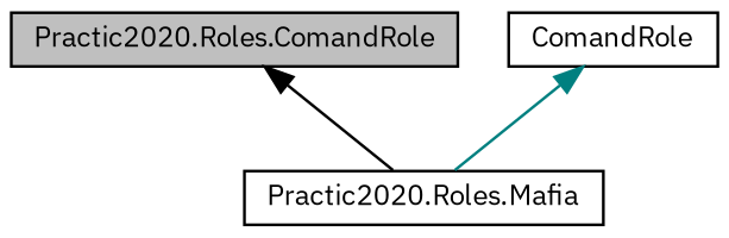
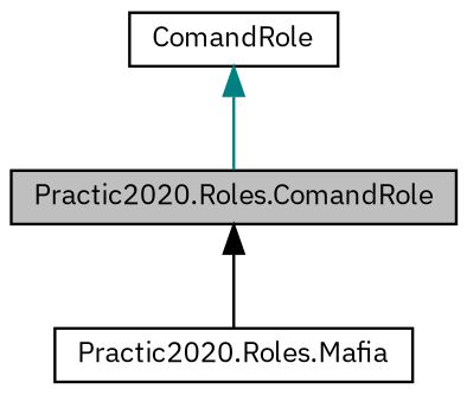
  digraph {
    fontname="IBM Plex Sans"
    node [color=black fillcolor=white fontname="IBM Plex Sans" fontsize=10 shape=record style=filled]
    edge [dir=back fontname="IBM Plex Sans" fontsize=10 labelfontname=Helvetica labelfontsize=10 style=solid]
    n1 [fillcolor=grey75 fontcolor=black height=0.2 label="Practic2020.Roles.ComandRole" width=0.4]
    n2 [height=0.2 label="Practic2020.Roles.Mafia" width=0.4]
    n3 [height=0.2 label=ComandRole width=0.4]
    n1 -> n2 [color=black]
-   n3 -> n2 [color=teal]
+   n3 -> n1 [color=teal]
  }
